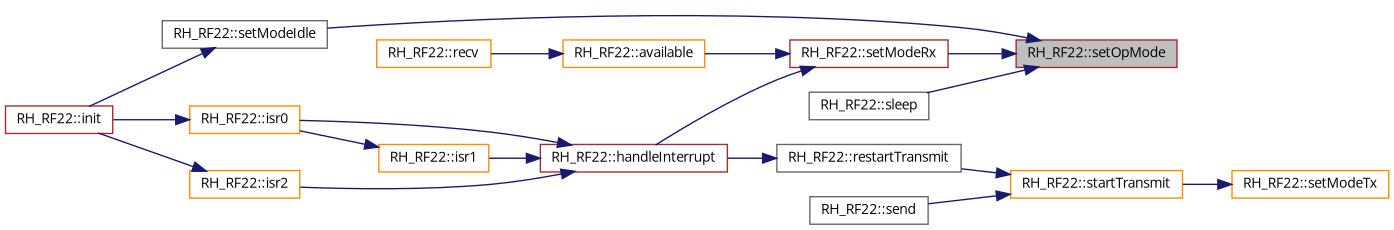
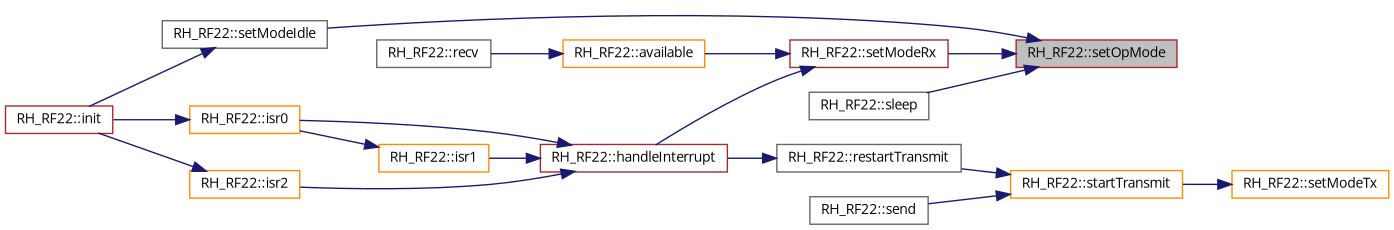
  digraph {
    fontname="Open Sans"
    rankdir=RL
    node [color=darkorange fillcolor=white fontname="Open Sans" fontsize=10 shape=record style=filled]
    edge [color=midnightblue dir=back fontname="Open Sans" fontsize=10 labelfontname=Helvetica labelfontsize=10 style=solid]
    n1 [color=brown fillcolor=grey75 fontcolor=black height=0.2 label="RH_RF22::setOpMode" width=0.4]
    n2 [color=gray40 height=0.2 label="RH_RF22::setModeIdle" width=0.4]
    n3 [color=brown height=0.2 label="RH_RF22::setModeRx" width=0.4]
    n4 [color=gray40 height=0.2 label="RH_RF22::sleep" width=0.4]
    n5 [color=brown height=0.2 label="RH_RF22::init" width=0.4]
    n6 [height=0.2 label="RH_RF22::available" width=0.4]
    n7 [color=brown height=0.2 label="RH_RF22::handleInterrupt" width=0.4]
    n8 [height=0.2 label="RH_RF22::setModeTx" width=0.4]
    n9 [height=0.2 label="RH_RF22::startTransmit" width=0.4]
-   n10 [height=0.2 label="RH_RF22::recv" width=0.4]
+   n10 [color=gray40 height=0.2 label="RH_RF22::recv" width=0.4]
    n11 [height=0.2 label="RH_RF22::isr0" width=0.4]
    n12 [height=0.2 label="RH_RF22::isr1" width=0.4]
    n13 [height=0.2 label="RH_RF22::isr2" width=0.4]
    n14 [color=gray40 height=0.2 label="RH_RF22::restartTransmit" width=0.4]
    n15 [color=gray40 height=0.2 label="RH_RF22::send" width=0.4]
    n1 -> n2
    n1 -> n3
    n1 -> n4
    n2 -> n5
    n3 -> n6
    n3 -> n7
    n6 -> n10
    n7 -> n11
    n7 -> n12
    n7 -> n13
    n8 -> n9
    n9 -> n14
    n9 -> n15
    n11 -> n5
    n12 -> n11
    n13 -> n5
    n14 -> n7
  }
